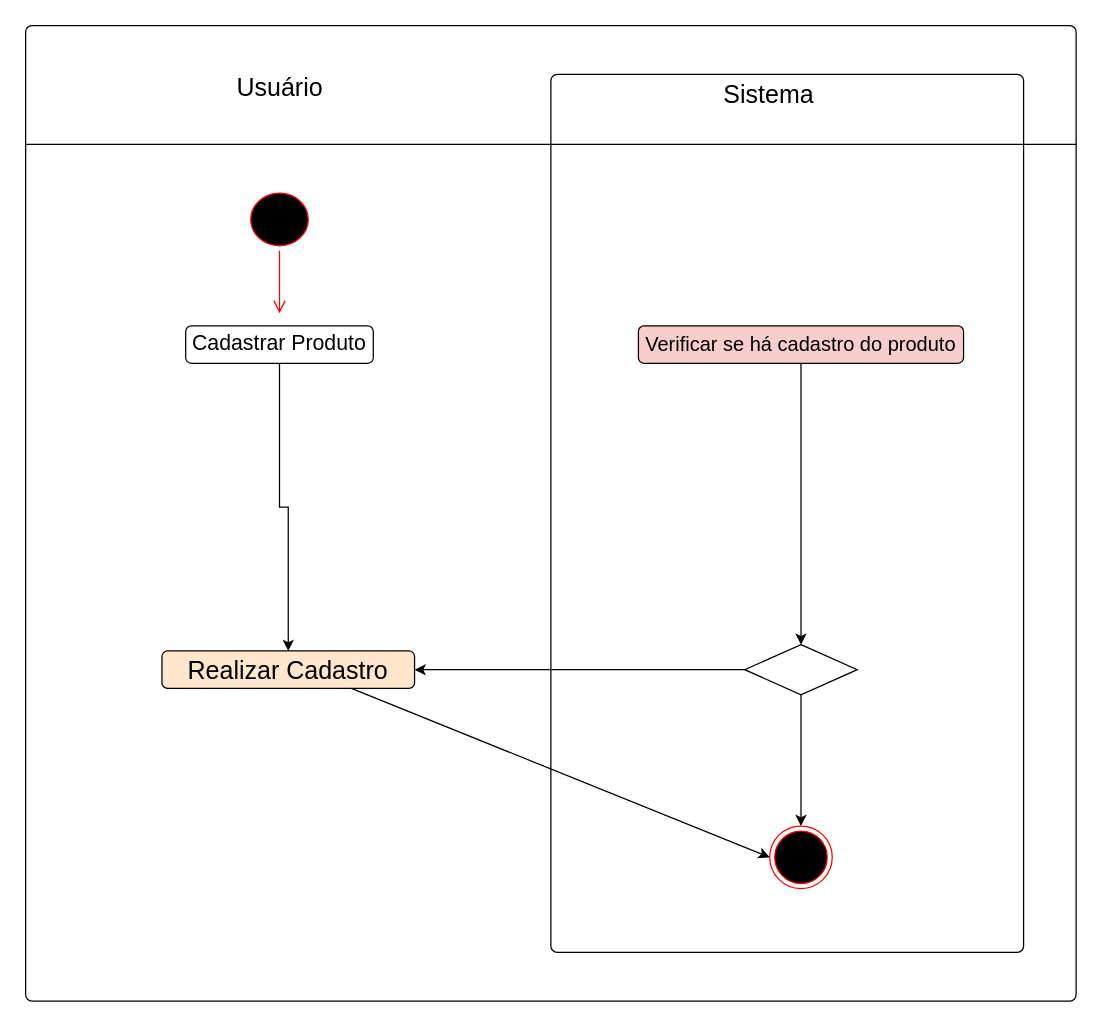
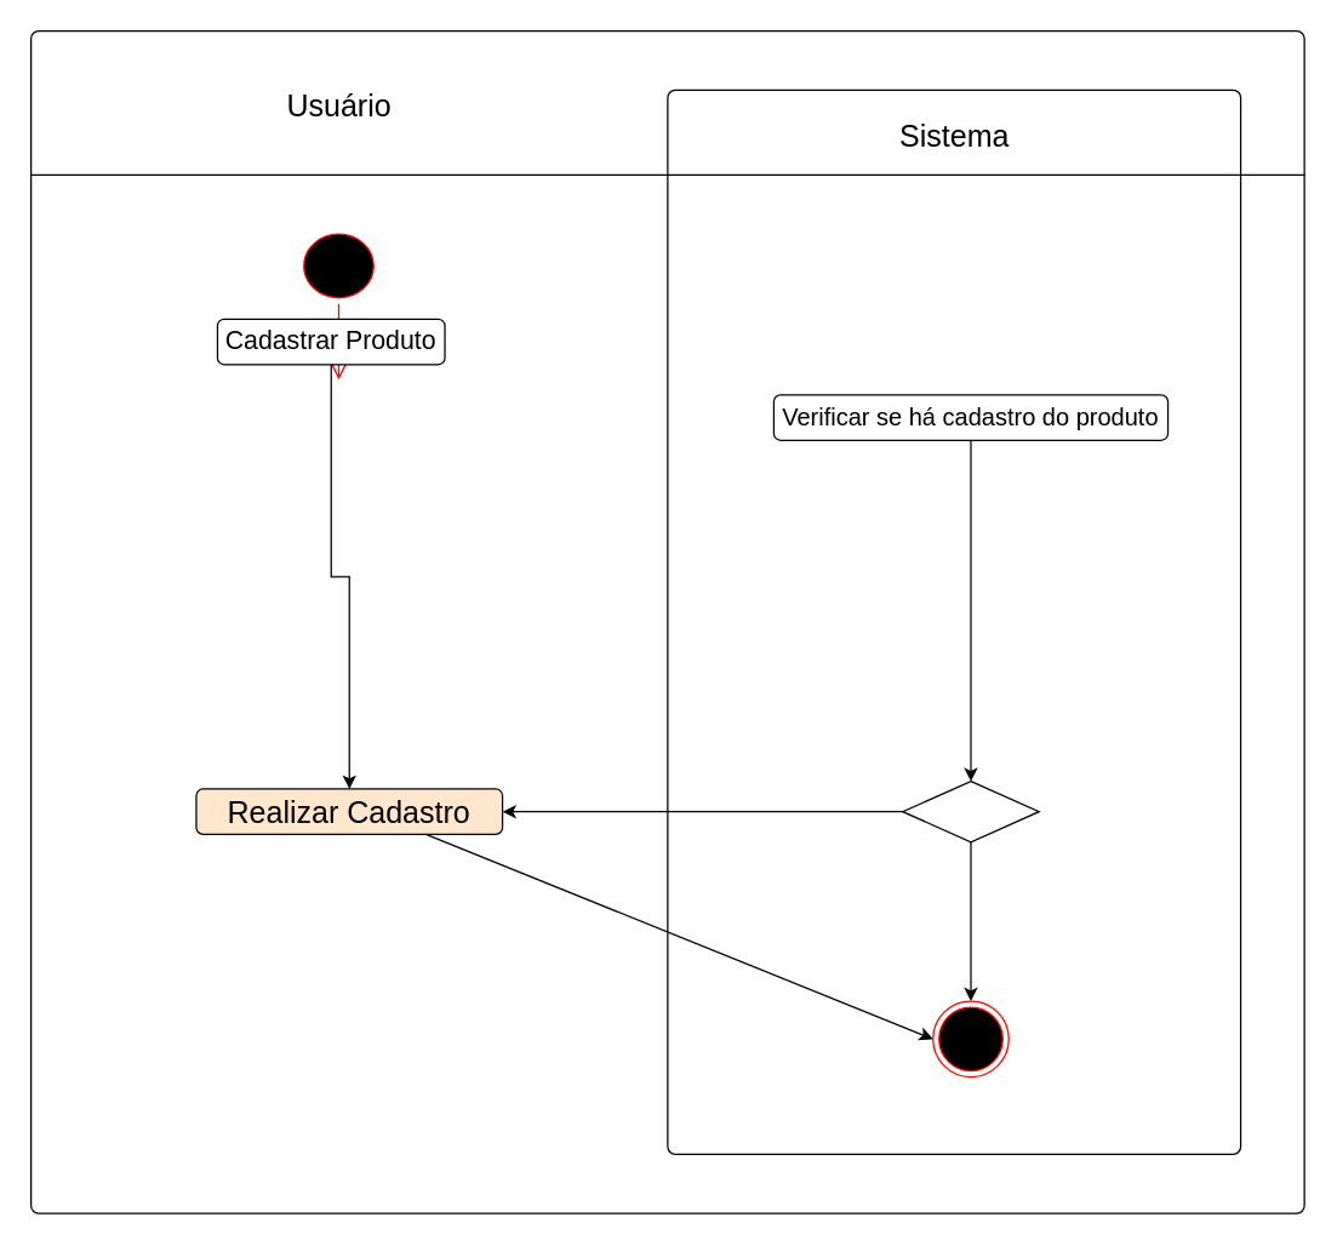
  <mxCell id="0" />
  <mxCell id="1" parent="0" />
  <mxCell id="2" value="" style="rounded=1;absoluteArcSize=1;html=1;arcSize=10;" vertex="1" parent="1"><mxGeometry x="20" y="20" width="840" height="780" as="geometry" /></mxCell>
  <mxCell id="3" value="" style="html=1;shape=mxgraph.er.anchor;whiteSpace=wrap;" vertex="1" parent="2"><mxGeometry width="420" height="780" as="geometry" /></mxCell>
  <mxCell id="4" value="" style="rounded=1;absoluteArcSize=1;html=1;arcSize=10;whiteSpace=wrap;points=[];strokeColor=inherit;fillColor=inherit;" vertex="1" parent="2"><mxGeometry x="420" y="39" width="378" height="702" as="geometry" /></mxCell>
  <mxCell id="5" value="" style="line;strokeWidth=1;rotatable=0;dashed=0;labelPosition=right;align=left;verticalAlign=middle;spacingTop=0;spacingLeft=6;points=[];portConstraint=eastwest;" vertex="1" parent="2"><mxGeometry y="90" width="840" height="10" as="geometry" /></mxCell>
  <mxCell id="6" value="&lt;font style=&quot;font-size: 20px&quot;&gt;Usuário&lt;/font&gt;" style="text;html=1;resizable=0;autosize=1;align=center;verticalAlign=middle;points=[];fillColor=none;strokeColor=none;rounded=0;" vertex="1" parent="2"><mxGeometry x="163" y="39" width="80" height="20" as="geometry" /></mxCell>
- <mxCell id="7" value="&lt;font style=&quot;font-size: 20px&quot;&gt;Sistema&lt;/font&gt;" style="text;html=1;resizable=0;autosize=1;align=center;verticalAlign=middle;points=[];fillColor=none;strokeColor=none;rounded=0;" vertex="1" parent="2"><mxGeometry x="549" y="44" width="90" height="20" as="geometry" /></mxCell>
+ <mxCell id="7" value="&lt;font style=&quot;font-size: 20px&quot;&gt;Sistema&lt;/font&gt;" style="text;html=1;resizable=0;autosize=1;align=center;verticalAlign=middle;points=[];fillColor=none;strokeColor=none;rounded=0;" vertex="1" parent="2"><mxGeometry x="564" y="59" width="90" height="20" as="geometry" /></mxCell>
  <mxCell id="8" value="" style="ellipse;html=1;shape=startState;fillColor=#000000;strokeColor=#ff0000;" vertex="1" parent="2"><mxGeometry x="176" y="130" width="54" height="50" as="geometry" /></mxCell>
  <mxCell id="9" value="" style="edgeStyle=orthogonalEdgeStyle;html=1;verticalAlign=bottom;endArrow=open;endSize=8;strokeColor=#ff0000;" edge="1" source="8" parent="2"><mxGeometry relative="1" as="geometry"><mxPoint x="203" y="230" as="targetPoint" /></mxGeometry></mxCell>
  <mxCell id="10" style="edgeStyle=orthogonalEdgeStyle;rounded=0;orthogonalLoop=1;jettySize=auto;html=1;" edge="1" parent="2" source="11" target="17"><mxGeometry relative="1" as="geometry" /></mxCell>
- <mxCell id="11" value="&lt;font style=&quot;font-size: 17px&quot;&gt;Cadastrar Produto&lt;/font&gt;" style="rounded=1;whiteSpace=wrap;html=1;" vertex="1" parent="2"><mxGeometry x="128" y="240" width="150" height="30" as="geometry" /></mxCell>
+ <mxCell id="11" value="&lt;font style=&quot;font-size: 17px&quot;&gt;Cadastrar Produto&lt;/font&gt;" style="rounded=1;whiteSpace=wrap;html=1;" vertex="1" parent="2"><mxGeometry x="123" y="190" width="150" height="30" as="geometry" /></mxCell>
  <mxCell id="12" style="edgeStyle=orthogonalEdgeStyle;rounded=0;orthogonalLoop=1;jettySize=auto;html=1;" edge="1" parent="2" source="13" target="16"><mxGeometry relative="1" as="geometry" /></mxCell>
- <mxCell id="13" value="&lt;font style=&quot;font-size: 16px&quot;&gt;Verificar se há cadastro do produto&lt;/font&gt;" style="rounded=1;whiteSpace=wrap;html=1;fillColor=#f8cecc;" vertex="1" parent="2"><mxGeometry x="490" y="240" width="260" height="30" as="geometry" /></mxCell>
+ <mxCell id="13" value="&lt;font style=&quot;font-size: 16px&quot;&gt;Verificar se há cadastro do produto&lt;/font&gt;" style="rounded=1;whiteSpace=wrap;html=1;" vertex="1" parent="2"><mxGeometry x="490" y="240" width="260" height="30" as="geometry" /></mxCell>
  <mxCell id="14" style="edgeStyle=orthogonalEdgeStyle;rounded=0;orthogonalLoop=1;jettySize=auto;html=1;entryX=1;entryY=0.5;entryDx=0;entryDy=0;" edge="1" parent="2" source="16" target="17"><mxGeometry relative="1" as="geometry" /></mxCell>
  <mxCell id="15" style="edgeStyle=orthogonalEdgeStyle;rounded=0;orthogonalLoop=1;jettySize=auto;html=1;" edge="1" parent="2" source="16" target="18"><mxGeometry relative="1" as="geometry" /></mxCell>
  <mxCell id="16" value="" style="rhombus;whiteSpace=wrap;html=1;" vertex="1" parent="2"><mxGeometry x="575" y="495" width="90" height="40" as="geometry" /></mxCell>
  <mxCell id="17" value="&lt;font style=&quot;font-size: 20px&quot;&gt;Realizar Cadastro&lt;/font&gt;" style="rounded=1;whiteSpace=wrap;html=1;fillColor=#ffe6cc;" vertex="1" parent="2"><mxGeometry x="109" y="500" width="202" height="30" as="geometry" /></mxCell>
  <mxCell id="18" value="" style="ellipse;html=1;shape=endState;fillColor=#000000;strokeColor=#ff0000;" vertex="1" parent="2"><mxGeometry x="595" y="640" width="50" height="50" as="geometry" /></mxCell>
  <mxCell id="19" value="" style="endArrow=classic;html=1;exitX=0.75;exitY=1;exitDx=0;exitDy=0;entryX=0;entryY=0.5;entryDx=0;entryDy=0;" edge="1" parent="2" source="17" target="18"><mxGeometry width="50" height="50" relative="1" as="geometry"><mxPoint x="310" y="360" as="sourcePoint" /><mxPoint x="360" y="310" as="targetPoint" /></mxGeometry></mxCell>
